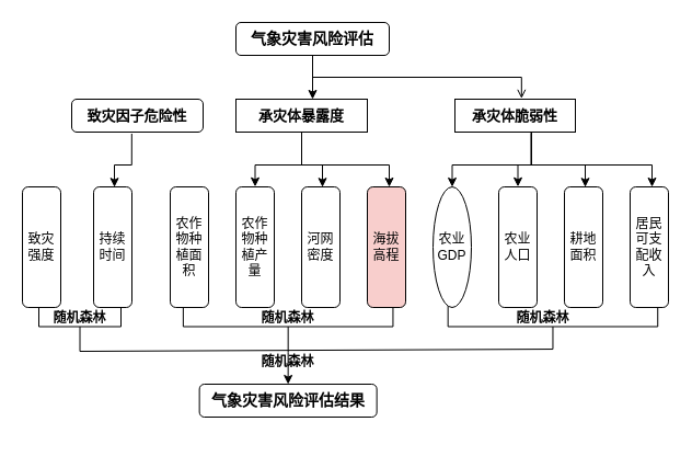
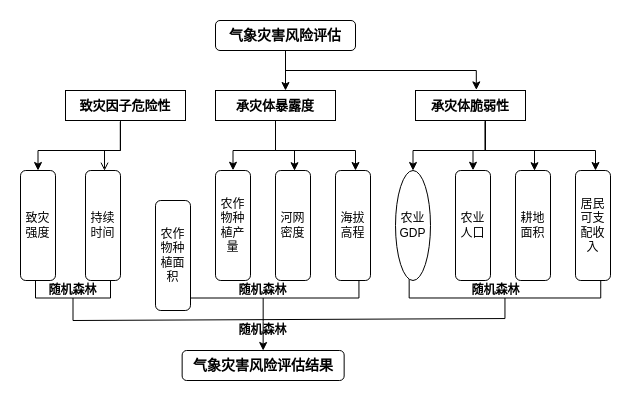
  <mxCell id="0" />
  <mxCell id="1" parent="0" />
  <mxCell id="2" value="" style="strokeWidth=1;html=1;shape=mxgraph.flowchart.annotation_2;align=left;labelPosition=right;pointerEvents=1;rotation=-90;" vertex="1" parent="1"><mxGeometry x="483.92" y="201.71" width="41.08" height="191.57" as="geometry" /></mxCell>
  <mxCell id="3" value="" style="strokeWidth=1;html=1;shape=mxgraph.flowchart.annotation_2;align=left;labelPosition=right;pointerEvents=1;rotation=-90;" vertex="1" parent="1"><mxGeometry x="239.28" y="201.71" width="46.76" height="191.57" as="geometry" /></mxCell>
  <mxCell id="4" value="" style="strokeWidth=1;html=1;shape=mxgraph.flowchart.annotation_2;align=left;labelPosition=right;pointerEvents=1;rotation=-90;" vertex="1" parent="1"><mxGeometry x="50" y="260" width="45" height="75" as="geometry" /></mxCell>
  <mxCell id="5" value="&lt;b&gt;随机森林&lt;/b&gt;" style="text;html=1;strokeColor=none;fillColor=none;align=center;verticalAlign=middle;whiteSpace=wrap;rounded=0;" vertex="1" parent="1"><mxGeometry x="43.13" y="280" width="58.75" height="20" as="geometry" /></mxCell>
- <mxCell id="6" style="edgeStyle=orthogonalEdgeStyle;rounded=0;orthogonalLoop=1;jettySize=auto;html=1;exitX=0.5;exitY=1;exitDx=0;exitDy=0;entryX=0.553;entryY=-0.02;entryDx=0;entryDy=0;entryPerimeter=0;endArrow=open;" parent="1" source="7" target="9" edge="1"><mxGeometry relative="1" as="geometry"><Array as="points"><mxPoint x="285" y="70" /><mxPoint x="475" y="70" /><mxPoint x="475" y="89" /></Array></mxGeometry></mxCell>
+ <mxCell id="6" style="edgeStyle=orthogonalEdgeStyle;rounded=0;orthogonalLoop=1;jettySize=auto;html=1;exitX=0.5;exitY=1;exitDx=0;exitDy=0;entryX=0.553;entryY=-0.02;entryDx=0;entryDy=0;entryPerimeter=0;" parent="1" source="7" target="9" edge="1"><mxGeometry relative="1" as="geometry"><Array as="points"><mxPoint x="285" y="70" /><mxPoint x="475" y="70" /><mxPoint x="475" y="89" /></Array></mxGeometry></mxCell>
  <mxCell id="7" value="&lt;b&gt;&lt;font style=&quot;font-size: 14px&quot;&gt;气象灾害风险评估&lt;/font&gt;&lt;/b&gt;" style="rounded=1;whiteSpace=wrap;html=1;fontSize=12;glass=0;strokeWidth=1;shadow=0;" parent="1" vertex="1"><mxGeometry x="215" y="20" width="140" height="30" as="geometry" /></mxCell>
  <mxCell id="8" value="&lt;b&gt;&lt;font style=&quot;font-size: 13px&quot;&gt;承灾体暴露度&lt;/font&gt;&lt;/b&gt;" style="rounded=0;whiteSpace=wrap;html=1;" parent="1" vertex="1"><mxGeometry x="215" y="90" width="120" height="30" as="geometry" /></mxCell>
  <mxCell id="9" value="&lt;b&gt;&lt;font style=&quot;font-size: 13px&quot;&gt;承灾体脆弱性&lt;/font&gt;&lt;/b&gt;" style="rounded=0;whiteSpace=wrap;html=1;" parent="1" vertex="1"><mxGeometry x="415" y="90" width="110" height="30" as="geometry" /></mxCell>
- <mxCell id="11" value="&lt;font style=&quot;font-size: 13px&quot;&gt;&lt;b&gt;致灾因子危险性&lt;/b&gt;&lt;/font&gt;" style="whiteSpace=wrap;html=1;rounded=1;" parent="1" vertex="1"><mxGeometry x="65" y="90" width="120" height="30" as="geometry" /></mxCell>
+ <mxCell id="10" value="" style="edgeStyle=orthogonalEdgeStyle;rounded=0;orthogonalLoop=1;jettySize=auto;html=1;entryX=0.5;entryY=0;entryDx=0;entryDy=0;exitX=0.458;exitY=1.007;exitDx=0;exitDy=0;exitPerimeter=0;" edge="1" parent="1" source="11" target="13"><mxGeometry relative="1" as="geometry"><mxPoint x="74" y="120" as="sourcePoint" /><mxPoint x="80" y="185" as="targetPoint" /><Array as="points"><mxPoint x="120" y="150" /><mxPoint x="38" y="150" /><mxPoint x="38" y="170" /></Array></mxGeometry></mxCell>
+ <mxCell id="11" value="&lt;font style=&quot;font-size: 13px&quot;&gt;&lt;b&gt;致灾因子危险性&lt;/b&gt;&lt;/font&gt;" style="rounded=0;whiteSpace=wrap;html=1;" parent="1" vertex="1"><mxGeometry x="65" y="90" width="120" height="30" as="geometry" /></mxCell>
  <mxCell id="12" value="" style="endArrow=classic;html=1;" edge="1" parent="1"><mxGeometry width="50" height="50" relative="1" as="geometry"><mxPoint x="285" y="50" as="sourcePoint" /><mxPoint x="285" y="90" as="targetPoint" /></mxGeometry></mxCell>
  <mxCell id="13" value="致灾强度" style="rounded=1;whiteSpace=wrap;html=1;" vertex="1" parent="1"><mxGeometry x="20" y="170" width="35" height="110" as="geometry" /></mxCell>
  <mxCell id="14" value="持续时间" style="rounded=1;whiteSpace=wrap;html=1;" vertex="1" parent="1"><mxGeometry x="85" y="170" width="35" height="110" as="geometry" /></mxCell>
- <mxCell id="15" value="" style="edgeStyle=orthogonalEdgeStyle;rounded=0;orthogonalLoop=1;jettySize=auto;html=1;exitX=0.457;exitY=1.05;exitDx=0;exitDy=0;exitPerimeter=0;entryX=0.544;entryY=0.002;entryDx=0;entryDy=0;entryPerimeter=0;" edge="1" parent="1" source="11" target="14"><mxGeometry relative="1" as="geometry"><mxPoint x="84.96" y="130.21" as="sourcePoint" /><mxPoint x="105" y="160" as="targetPoint" /><Array as="points"><mxPoint x="120" y="150" /><mxPoint x="104" y="150" /></Array></mxGeometry></mxCell>
- <mxCell id="16" value="农作物种植面积" style="rounded=1;whiteSpace=wrap;html=1;" vertex="1" parent="1"><mxGeometry x="155" y="170" width="35" height="110" as="geometry" /></mxCell>
+ <mxCell id="15" value="" style="edgeStyle=orthogonalEdgeStyle;rounded=0;orthogonalLoop=1;jettySize=auto;html=1;exitX=0.457;exitY=1.05;exitDx=0;exitDy=0;exitPerimeter=0;entryX=0.544;entryY=0.002;entryDx=0;entryDy=0;entryPerimeter=0;endArrow=open;" edge="1" parent="1" source="11" target="14"><mxGeometry relative="1" as="geometry"><mxPoint x="84.96" y="130.21" as="sourcePoint" /><mxPoint x="105" y="160" as="targetPoint" /><Array as="points"><mxPoint x="120" y="150" /><mxPoint x="104" y="150" /></Array></mxGeometry></mxCell>
+ <mxCell id="16" value="农作物种植面积" style="rounded=1;whiteSpace=wrap;html=1;" vertex="1" parent="1"><mxGeometry x="155" y="200" width="35" height="110" as="geometry" /></mxCell>
  <mxCell id="17" value="河网密度" style="rounded=1;whiteSpace=wrap;html=1;" vertex="1" parent="1"><mxGeometry x="275" y="170" width="35" height="110" as="geometry" /></mxCell>
  <mxCell id="18" value="" style="edgeStyle=orthogonalEdgeStyle;rounded=0;orthogonalLoop=1;jettySize=auto;html=1;entryX=0.544;entryY=0.002;entryDx=0;entryDy=0;entryPerimeter=0;" edge="1" parent="1" target="17"><mxGeometry relative="1" as="geometry"><mxPoint x="275" y="121" as="sourcePoint" /><mxPoint x="230" y="160" as="targetPoint" /><Array as="points"><mxPoint x="275" y="121" /><mxPoint x="275" y="150" /><mxPoint x="294" y="150" /></Array></mxGeometry></mxCell>
  <mxCell id="19" value="农作物种植产量" style="rounded=1;whiteSpace=wrap;html=1;" vertex="1" parent="1"><mxGeometry x="215" y="170" width="35" height="110" as="geometry" /></mxCell>
- <mxCell id="20" value="海拔高程" style="rounded=1;whiteSpace=wrap;html=1;fillColor=#f8cecc;" vertex="1" parent="1"><mxGeometry x="335" y="170" width="35" height="110" as="geometry" /></mxCell>
+ <mxCell id="20" value="海拔高程" style="rounded=1;whiteSpace=wrap;html=1;" vertex="1" parent="1"><mxGeometry x="335" y="170" width="35" height="110" as="geometry" /></mxCell>
  <mxCell id="21" value="" style="edgeStyle=orthogonalEdgeStyle;rounded=0;orthogonalLoop=1;jettySize=auto;html=1;entryX=0.5;entryY=0;entryDx=0;entryDy=0;exitX=0.5;exitY=1;exitDx=0;exitDy=0;" edge="1" parent="1" source="8"><mxGeometry relative="1" as="geometry"><mxPoint x="244.96" y="119.82" as="sourcePoint" /><mxPoint x="232.52" y="169.79" as="targetPoint" /><Array as="points"><mxPoint x="275" y="150" /><mxPoint x="232" y="150" /></Array></mxGeometry></mxCell>
  <mxCell id="22" value="" style="edgeStyle=orthogonalEdgeStyle;rounded=0;orthogonalLoop=1;jettySize=auto;html=1;entryX=0.5;entryY=0;entryDx=0;entryDy=0;exitX=0.5;exitY=1;exitDx=0;exitDy=0;" edge="1" parent="1" source="8"><mxGeometry relative="1" as="geometry"><mxPoint x="244.6" y="120.27" as="sourcePoint" /><mxPoint x="355" y="170" as="targetPoint" /><Array as="points"><mxPoint x="275" y="150" /><mxPoint x="355" y="150" /></Array></mxGeometry></mxCell>
  <mxCell id="23" value="" style="edgeStyle=orthogonalEdgeStyle;rounded=0;orthogonalLoop=1;jettySize=auto;html=1;entryX=0.5;entryY=0;entryDx=0;entryDy=0;exitX=0.458;exitY=1.007;exitDx=0;exitDy=0;exitPerimeter=0;" edge="1" parent="1" target="24"><mxGeometry relative="1" as="geometry"><mxPoint x="484.96" y="120.21" as="sourcePoint" /><mxPoint x="445" y="185" as="targetPoint" /><Array as="points"><mxPoint x="485" y="150" /><mxPoint x="413" y="150" /><mxPoint x="413" y="170" /></Array></mxGeometry></mxCell>
  <mxCell id="24" value="农业GDP" style="ellipse;whiteSpace=wrap;html=1;" vertex="1" parent="1"><mxGeometry x="395" y="170" width="35" height="110" as="geometry" /></mxCell>
  <mxCell id="25" value="耕地面积" style="rounded=1;whiteSpace=wrap;html=1;" vertex="1" parent="1"><mxGeometry x="515" y="170" width="35" height="110" as="geometry" /></mxCell>
  <mxCell id="26" value="" style="edgeStyle=orthogonalEdgeStyle;rounded=0;orthogonalLoop=1;jettySize=auto;html=1;exitX=0.457;exitY=1.05;exitDx=0;exitDy=0;exitPerimeter=0;entryX=0.544;entryY=0.002;entryDx=0;entryDy=0;entryPerimeter=0;" edge="1" parent="1" target="25"><mxGeometry relative="1" as="geometry"><mxPoint x="484.84" y="121.5" as="sourcePoint" /><mxPoint x="470" y="160" as="targetPoint" /><Array as="points"><mxPoint x="485" y="150" /><mxPoint x="534" y="150" /></Array></mxGeometry></mxCell>
  <mxCell id="27" value="农业人口" style="rounded=1;whiteSpace=wrap;html=1;" vertex="1" parent="1"><mxGeometry x="455" y="170" width="35" height="110" as="geometry" /></mxCell>
  <mxCell id="28" value="居民可支配收入" style="rounded=1;whiteSpace=wrap;html=1;" vertex="1" parent="1"><mxGeometry x="575" y="170" width="35" height="110" as="geometry" /></mxCell>
  <mxCell id="29" value="" style="edgeStyle=orthogonalEdgeStyle;rounded=0;orthogonalLoop=1;jettySize=auto;html=1;entryX=0.5;entryY=0;entryDx=0;entryDy=0;exitX=0.583;exitY=0.994;exitDx=0;exitDy=0;exitPerimeter=0;" edge="1" parent="1"><mxGeometry relative="1" as="geometry"><mxPoint x="484.96" y="119.82" as="sourcePoint" /><mxPoint x="472.52" y="169.79" as="targetPoint" /><Array as="points"><mxPoint x="485" y="150" /><mxPoint x="473" y="150" /></Array></mxGeometry></mxCell>
  <mxCell id="30" value="" style="edgeStyle=orthogonalEdgeStyle;rounded=0;orthogonalLoop=1;jettySize=auto;html=1;entryX=0.5;entryY=0;entryDx=0;entryDy=0;exitX=0.58;exitY=1.009;exitDx=0;exitDy=0;exitPerimeter=0;" edge="1" parent="1"><mxGeometry relative="1" as="geometry"><mxPoint x="484.6" y="120.27" as="sourcePoint" /><mxPoint x="595" y="170" as="targetPoint" /><Array as="points"><mxPoint x="485" y="150" /><mxPoint x="595" y="150" /></Array></mxGeometry></mxCell>
  <mxCell id="31" value="&lt;b&gt;随机森林&lt;/b&gt;" style="text;html=1;strokeColor=none;fillColor=none;align=center;verticalAlign=middle;whiteSpace=wrap;rounded=0;" vertex="1" parent="1"><mxGeometry x="233.28" y="280" width="58.75" height="20" as="geometry" /></mxCell>
  <mxCell id="32" value="&lt;b&gt;随机森林&lt;/b&gt;" style="text;html=1;strokeColor=none;fillColor=none;align=center;verticalAlign=middle;whiteSpace=wrap;rounded=0;" vertex="1" parent="1"><mxGeometry x="466.25" y="280" width="58.75" height="20" as="geometry" /></mxCell>
  <mxCell id="33" value="" style="endArrow=none;html=1;exitX=0;exitY=0.5;exitDx=0;exitDy=0;exitPerimeter=0;entryX=0;entryY=0.5;entryDx=0;entryDy=0;entryPerimeter=0;" edge="1" parent="1" source="4" target="2"><mxGeometry width="50" height="50" relative="1" as="geometry"><mxPoint x="285" y="250" as="sourcePoint" /><mxPoint x="335" y="200" as="targetPoint" /></mxGeometry></mxCell>
  <mxCell id="34" value="" style="endArrow=classic;html=1;exitX=0;exitY=0.5;exitDx=0;exitDy=0;exitPerimeter=0;entryX=0.5;entryY=0;entryDx=0;entryDy=0;" edge="1" parent="1" source="3" target="35"><mxGeometry width="50" height="50" relative="1" as="geometry"><mxPoint x="185" y="350" as="sourcePoint" /><mxPoint x="263" y="340" as="targetPoint" /><Array as="points" /></mxGeometry></mxCell>
  <mxCell id="35" value="&lt;b&gt;&lt;font style=&quot;font-size: 14px&quot;&gt;气象灾害风险评估结果&lt;/font&gt;&lt;/b&gt;" style="rounded=1;whiteSpace=wrap;html=1;strokeWidth=1;" vertex="1" parent="1"><mxGeometry x="181.65" y="350" width="162" height="30" as="geometry" /></mxCell>
  <mxCell id="36" value="&lt;b&gt;随机森林&lt;/b&gt;" style="text;html=1;strokeColor=none;fillColor=none;align=center;verticalAlign=middle;whiteSpace=wrap;rounded=0;" vertex="1" parent="1"><mxGeometry x="233.27" y="320" width="58.75" height="20" as="geometry" /></mxCell>
